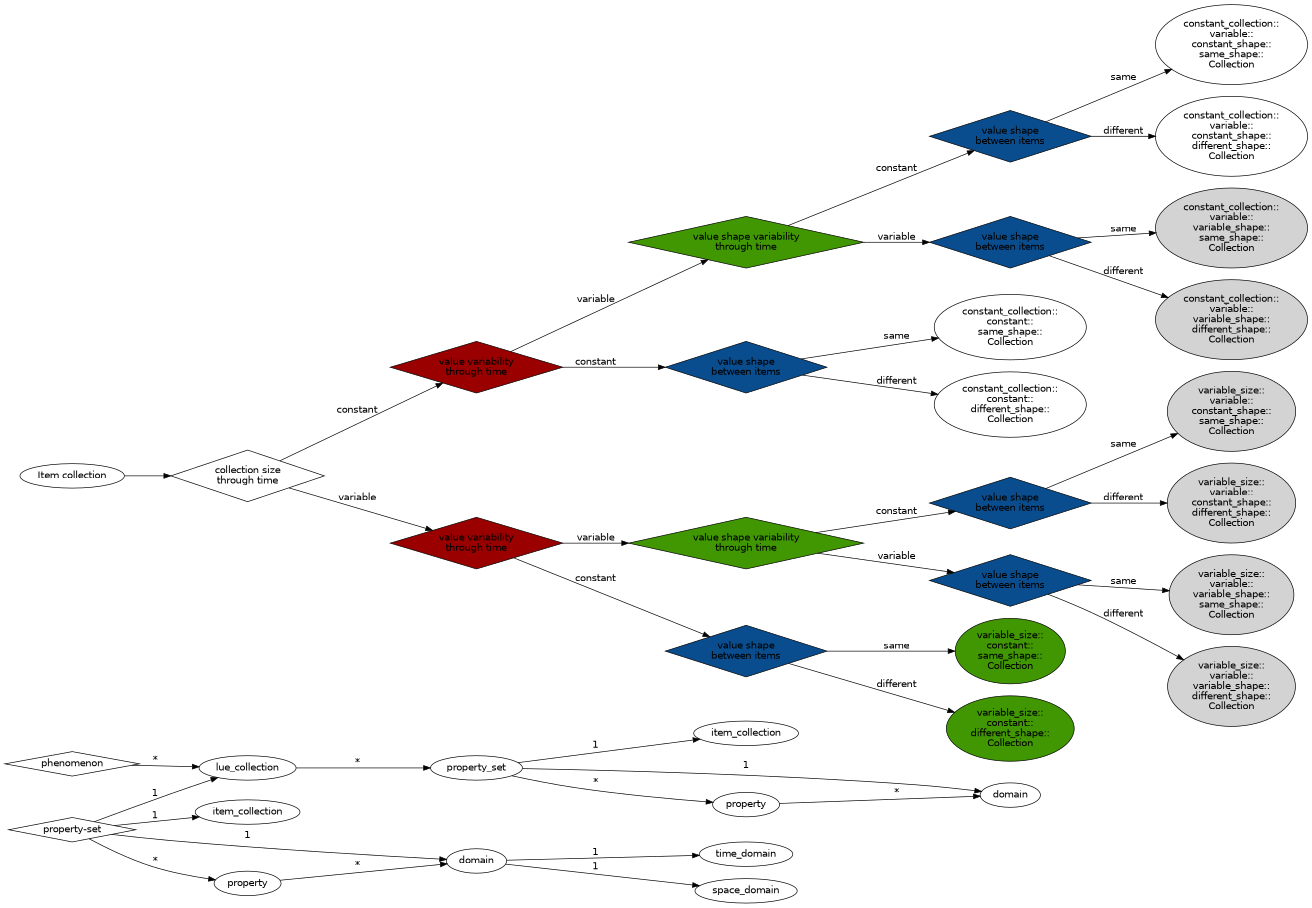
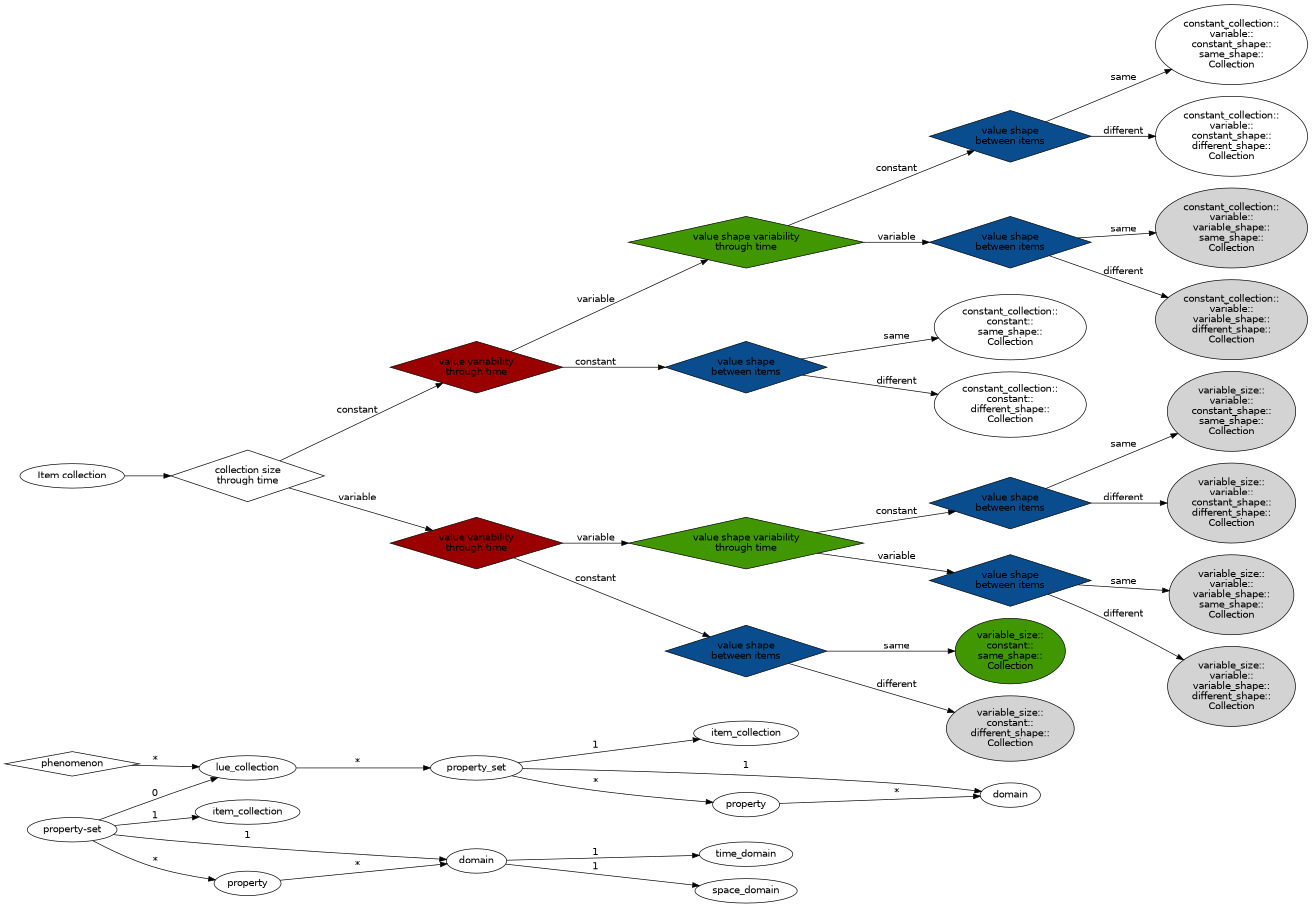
  digraph {
    fontname="DejaVu Sans"
    rankdir=LR
    node [fontname="DejaVu Sans"]
    edge [fontname="DejaVu Sans"]
    n1 [label=phenomenon shape=diamond]
    n2 [label=lue_collection]
-   n3 [label="property-set" shape=diamond]
+   n3 [label="property-set"]
    item_collection
    domain
    property
    time_domain
    space_domain
    n9 [label=property_set]
    n10 [label=item_collection]
    n11 [label=domain]
    n12 [label=property]
    n13 [label="collection size\nthrough time" shape=diamond]
    n14 [fillcolor="#9a0000" label="value variability\nthrough time" shape=diamond style=filled]
    n15 [fillcolor="#9a0000" label="value variability\nthrough time" shape=diamond style=filled]
    n16 [fillcolor="#419702" label="value shape variability\nthrough time" shape=diamond style=filled]
    n17 [fillcolor="#094d8e" label="value shape\nbetween items" shape=diamond style=filled]
    n18 [fillcolor="#419702" label="value shape variability\nthrough time" shape=diamond style=filled]
    n19 [fillcolor="#094d8e" label="value shape\nbetween items" shape=diamond style=filled]
    n20 [fillcolor="#094d8e" label="value shape\nbetween items" shape=diamond style=filled]
    n21 [fillcolor="#094d8e" label="value shape\nbetween items" shape=diamond style=filled]
    n22 [label="constant_collection::\nconstant::\nsame_shape::\nCollection"]
    n23 [label="constant_collection::\nconstant::\ndifferent_shape::\nCollection"]
    n24 [fillcolor="#094d8e" label="value shape\nbetween items" shape=diamond style=filled]
    n25 [fillcolor="#094d8e" label="value shape\nbetween items" shape=diamond style=filled]
    n26 [fillcolor="#419702" label="variable_size::\nconstant::\nsame_shape::\nCollection" style=filled]
-   n27 [label="variable_size::\nconstant::\ndifferent_shape::\nCollection" style=filled fillcolor="#419702"]
+   n27 [label="variable_size::\nconstant::\ndifferent_shape::\nCollection" style=filled]
    n28 [label="constant_collection::\nvariable::\nconstant_shape::\nsame_shape::\nCollection"]
    n29 [label="constant_collection::\nvariable::\nconstant_shape::\ndifferent_shape::\nCollection"]
    n30 [label="constant_collection::\nvariable::\nvariable_shape::\nsame_shape::\nCollection" style=filled]
    n31 [label="constant_collection::\nvariable::\nvariable_shape::\ndifferent_shape::\nCollection" style=filled]
    n32 [label="variable_size::\nvariable::\nconstant_shape::\nsame_shape::\nCollection" style=filled]
    n33 [label="variable_size::\nvariable::\nconstant_shape::\ndifferent_shape::\nCollection" style=filled]
    n34 [label="variable_size::\nvariable::\nvariable_shape::\nsame_shape::\nCollection" style=filled]
    n35 [label="variable_size::\nvariable::\nvariable_shape::\ndifferent_shape::\nCollection" style=filled]
    n36 [label="Item collection"]
    n1 -> n2 [label="*"]
    n2 -> n9 [label="*"]
-   n3 -> n2 [label=1]
+   n3 -> n2 [label=0]
    n3 -> item_collection [label=1]
    n3 -> domain [label=1]
    n3 -> property [label="*"]
    domain -> time_domain [label=1]
    domain -> space_domain [label=1]
    property -> domain [label="*"]
    n9 -> n10 [label=1]
    n9 -> n11 [label=1]
    n9 -> n12 [label="*"]
    n12 -> n11 [label="*"]
    n13 -> n14 [label=constant]
    n13 -> n15 [label=variable]
    n14 -> n16 [label=variable]
    n14 -> n17 [label=constant]
    n15 -> n18 [label=variable]
    n15 -> n19 [label=constant]
    n16 -> n20 [label=constant]
    n16 -> n21 [label=variable]
    n17 -> n22 [label=same]
    n17 -> n23 [label=different]
    n18 -> n24 [label=constant]
    n18 -> n25 [label=variable]
    n19 -> n26 [label=same]
    n19 -> n27 [label=different]
    n20 -> n28 [label=same]
    n20 -> n29 [label=different]
    n21 -> n30 [label=same]
    n21 -> n31 [label=different]
    n24 -> n32 [label=same]
    n24 -> n33 [label=different]
    n25 -> n34 [label=same]
    n25 -> n35 [label=different]
    n36 -> n13
  }
